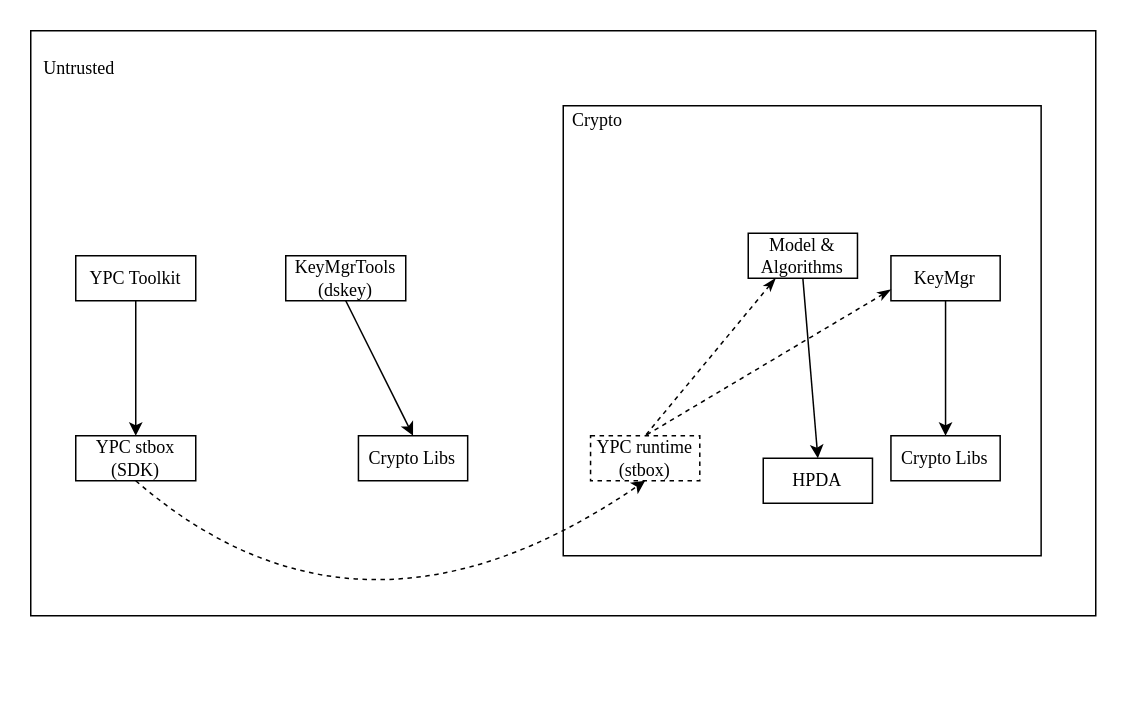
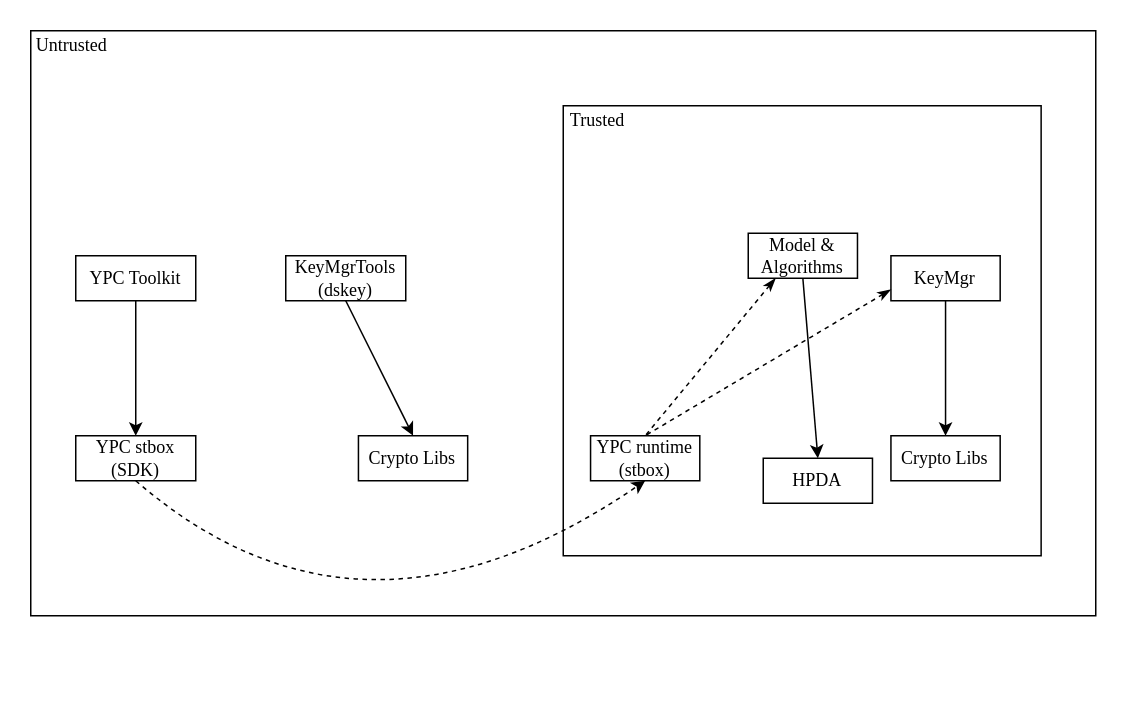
  <mxCell id="0" />
  <mxCell id="1" parent="0" />
  <mxCell id="2" value="" style="group;fontFamily=Times New Roman;" parent="1" vertex="1" connectable="0"><mxGeometry x="20" y="20" width="710" height="390" as="geometry" /></mxCell>
  <mxCell id="3" value="" style="rounded=0;whiteSpace=wrap;html=1;fillColor=none;fontFamily=Times New Roman;" parent="2" vertex="1"><mxGeometry width="710" height="390" as="geometry" /></mxCell>
  <mxCell id="4" value="" style="group;fontFamily=Times New Roman;" parent="2" vertex="1" connectable="0"><mxGeometry x="364.103" y="50" width="309.487" height="300" as="geometry" /></mxCell>
  <mxCell id="5" value="" style="rounded=0;whiteSpace=wrap;html=1;fillColor=none;fontFamily=Times New Roman;" parent="4" vertex="1"><mxGeometry x="-9.103" width="318.59" height="300" as="geometry" /></mxCell>
- <mxCell id="6" value="Crypto" style="text;html=1;strokeColor=none;fillColor=none;align=center;verticalAlign=middle;whiteSpace=wrap;rounded=0;fontFamily=Times New Roman;" parent="4" vertex="1"><mxGeometry x="-9.1" width="45.51" height="20" as="geometry" /></mxCell>
+ <mxCell id="6" value="Trusted" style="text;html=1;strokeColor=none;fillColor=none;align=center;verticalAlign=middle;whiteSpace=wrap;rounded=0;fontFamily=Times New Roman;" parent="4" vertex="1"><mxGeometry x="-9.1" width="45.51" height="20" as="geometry" /></mxCell>
  <mxCell id="7" value="Crypto Libs" style="rounded=0;whiteSpace=wrap;html=1;fillColor=none;fontFamily=Times New Roman;" parent="4" vertex="1"><mxGeometry x="209.359" y="220" width="72.821" height="30" as="geometry" /></mxCell>
  <mxCell id="8" value="KeyMgr" style="rounded=0;whiteSpace=wrap;html=1;fillColor=none;fontFamily=Times New Roman;" parent="4" vertex="1"><mxGeometry x="209.359" y="100" width="72.821" height="30" as="geometry" /></mxCell>
  <mxCell id="9" value="Model &amp;amp; Algorithms" style="rounded=0;whiteSpace=wrap;html=1;fillColor=none;fontFamily=Times New Roman;" parent="4" vertex="1"><mxGeometry x="114.231" y="85" width="72.821" height="30" as="geometry" /></mxCell>
  <mxCell id="10" value="HPDA" style="rounded=0;whiteSpace=wrap;html=1;fillColor=none;fontFamily=Times New Roman;" parent="4" vertex="1"><mxGeometry x="124.231" y="235" width="72.821" height="30" as="geometry" /></mxCell>
- <mxCell id="11" value="YPC runtime (stbox)" style="rounded=0;whiteSpace=wrap;html=1;fillColor=none;fontFamily=Times New Roman;dashed=1;" parent="4" vertex="1"><mxGeometry x="9.103" y="220" width="72.821" height="30" as="geometry" /></mxCell>
+ <mxCell id="11" value="YPC runtime (stbox)" style="rounded=0;whiteSpace=wrap;html=1;fillColor=none;fontFamily=Times New Roman;" parent="4" vertex="1"><mxGeometry x="9.103" y="220" width="72.821" height="30" as="geometry" /></mxCell>
  <mxCell id="12" value="" style="endArrow=classic;html=1;rounded=0;exitX=0.5;exitY=1;exitDx=0;exitDy=0;entryX=0.5;entryY=0;entryDx=0;entryDy=0;" edge="1" parent="4" source="8" target="7"><mxGeometry width="50" height="50" relative="1" as="geometry"><mxPoint x="409.615" y="10" as="sourcePoint" /><mxPoint x="455.128" y="-40" as="targetPoint" /></mxGeometry></mxCell>
  <mxCell id="13" value="" style="endArrow=classic;html=1;rounded=0;exitX=0.5;exitY=1;exitDx=0;exitDy=0;entryX=0.5;entryY=0;entryDx=0;entryDy=0;" edge="1" parent="4" source="9" target="10"><mxGeometry width="50" height="50" relative="1" as="geometry"><mxPoint x="145.377" y="130" as="sourcePoint" /><mxPoint x="145.377" y="220" as="targetPoint" /></mxGeometry></mxCell>
  <mxCell id="14" value="" style="endArrow=none;dashed=1;html=1;rounded=0;startArrow=classicThin;startFill=1;entryX=0.5;entryY=0;entryDx=0;entryDy=0;exitX=0.25;exitY=1;exitDx=0;exitDy=0;" edge="1" parent="4" source="9" target="11"><mxGeometry width="50" height="50" relative="1" as="geometry"><mxPoint x="-9.103" y="-70" as="sourcePoint" /><mxPoint x="109.231" y="-150" as="targetPoint" /></mxGeometry></mxCell>
  <mxCell id="15" value="" style="endArrow=none;dashed=1;html=1;rounded=0;startArrow=classicThin;startFill=1;entryX=0.5;entryY=0;entryDx=0;entryDy=0;exitX=0;exitY=0.75;exitDx=0;exitDy=0;" edge="1" parent="4" source="8" target="11"><mxGeometry width="50" height="50" relative="1" as="geometry"><mxPoint x="-109.231" y="-70" as="sourcePoint" /><mxPoint x="9.103" y="-150" as="targetPoint" /></mxGeometry></mxCell>
- <mxCell id="16" value="Untrusted" style="text;html=1;strokeColor=none;fillColor=none;align=center;verticalAlign=middle;whiteSpace=wrap;rounded=0;fontFamily=Times New Roman;" parent="2" vertex="1"><mxGeometry x="5" y="15" width="54.62" height="20" as="geometry" /></mxCell>
+ <mxCell id="16" value="Untrusted" style="text;html=1;strokeColor=none;fillColor=none;align=center;verticalAlign=middle;whiteSpace=wrap;rounded=0;fontFamily=Times New Roman;" parent="2" vertex="1"><mxGeometry width="54.62" height="20" as="geometry" /></mxCell>
  <mxCell id="17" value="Crypto Libs" style="rounded=0;whiteSpace=wrap;html=1;fillColor=none;fontFamily=Times New Roman;" parent="2" vertex="1"><mxGeometry x="218.462" y="270" width="72.821" height="30" as="geometry" /></mxCell>
  <mxCell id="18" value="" style="endArrow=classic;html=1;rounded=0;exitX=0.5;exitY=1;exitDx=0;exitDy=0;" edge="1" parent="2" source="21"><mxGeometry width="50" height="50" relative="1" as="geometry"><mxPoint x="254.608" y="180" as="sourcePoint" /><mxPoint x="254.872" y="270" as="targetPoint" /></mxGeometry></mxCell>
  <mxCell id="19" value="YPC Toolkit" style="rounded=0;whiteSpace=wrap;html=1;fillColor=none;fontFamily=Times New Roman;" parent="1" vertex="1"><mxGeometry x="50" y="170" width="80" height="30" as="geometry" /></mxCell>
  <mxCell id="20" value="YPC stbox (SDK)" style="rounded=0;whiteSpace=wrap;html=1;fillColor=none;fontFamily=Times New Roman;" parent="1" vertex="1"><mxGeometry x="50" y="290" width="80" height="30" as="geometry" /></mxCell>
  <mxCell id="21" value="KeyMgrTools&lt;br&gt;(dskey)" style="rounded=0;whiteSpace=wrap;html=1;fillColor=none;fontFamily=Times New Roman;" parent="1" vertex="1"><mxGeometry x="190" y="170" width="80" height="30" as="geometry" /></mxCell>
  <mxCell id="22" value="" style="endArrow=classic;html=1;rounded=0;exitX=0.5;exitY=1;exitDx=0;exitDy=0;entryX=0.5;entryY=0;entryDx=0;entryDy=0;" edge="1" parent="1" source="19" target="20"><mxGeometry width="50" height="50" relative="1" as="geometry"><mxPoint x="80" y="200" as="sourcePoint" /><mxPoint x="80" y="290" as="targetPoint" /></mxGeometry></mxCell>
  <mxCell id="23" value="" style="curved=1;endArrow=classic;html=1;rounded=0;entryX=0.5;entryY=1;entryDx=0;entryDy=0;exitX=0.5;exitY=1;exitDx=0;exitDy=0;dashed=1;" edge="1" parent="1" source="20" target="11"><mxGeometry width="50" height="50" relative="1" as="geometry"><mxPoint x="380" y="500" as="sourcePoint" /><mxPoint x="430" y="450" as="targetPoint" /><Array as="points"><mxPoint x="240" y="450" /></Array></mxGeometry></mxCell>
